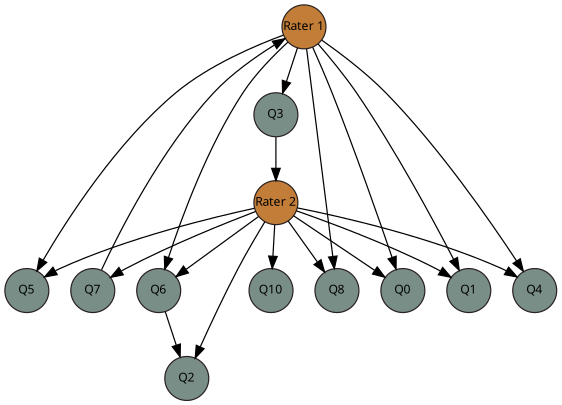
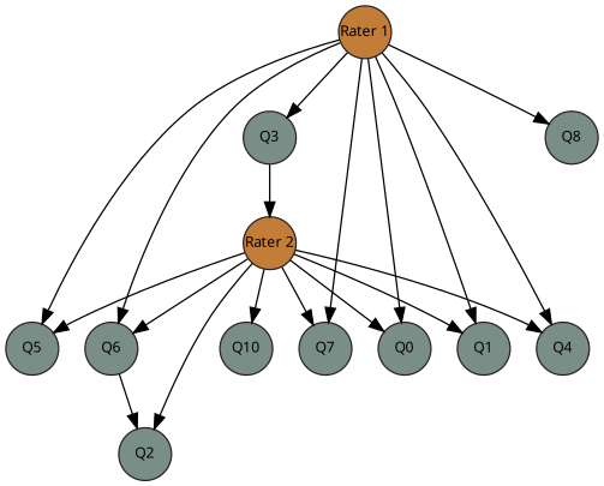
  digraph {
    node [color="#29211F" fillcolor="#798E87" fixedsize=true fontname=Futura fontsize=10 shape=circle style=filled]
    n1 [fillcolor="#C27D38" label="Rater 1"]
    n2 [label=Q5]
    n3 [label=Q6]
    n4 [label=Q7]
    n5 [label=Q8]
    n6 [label=Q0]
    n7 [label=Q1]
    n8 [label=Q3]
    n9 [label=Q4]
    n10 [label=Q2]
    n11 [label=Q10]
    n12 [fillcolor="#C27D38" label="Rater 2"]
    n1 -> n2
    n1 -> n3
-   n4 -> n1
+   n1 -> n4
    n1 -> n5
    n1 -> n6
    n1 -> n7
    n1 -> n8
    n1 -> n9
    n3 -> n10
    n8 -> n12
    n12 -> n2
    n12 -> n3
    n12 -> n4
-   n12 -> n5
    n12 -> n6
    n12 -> n7
    n12 -> n9
    n12 -> n10
    n12 -> n11
  }
